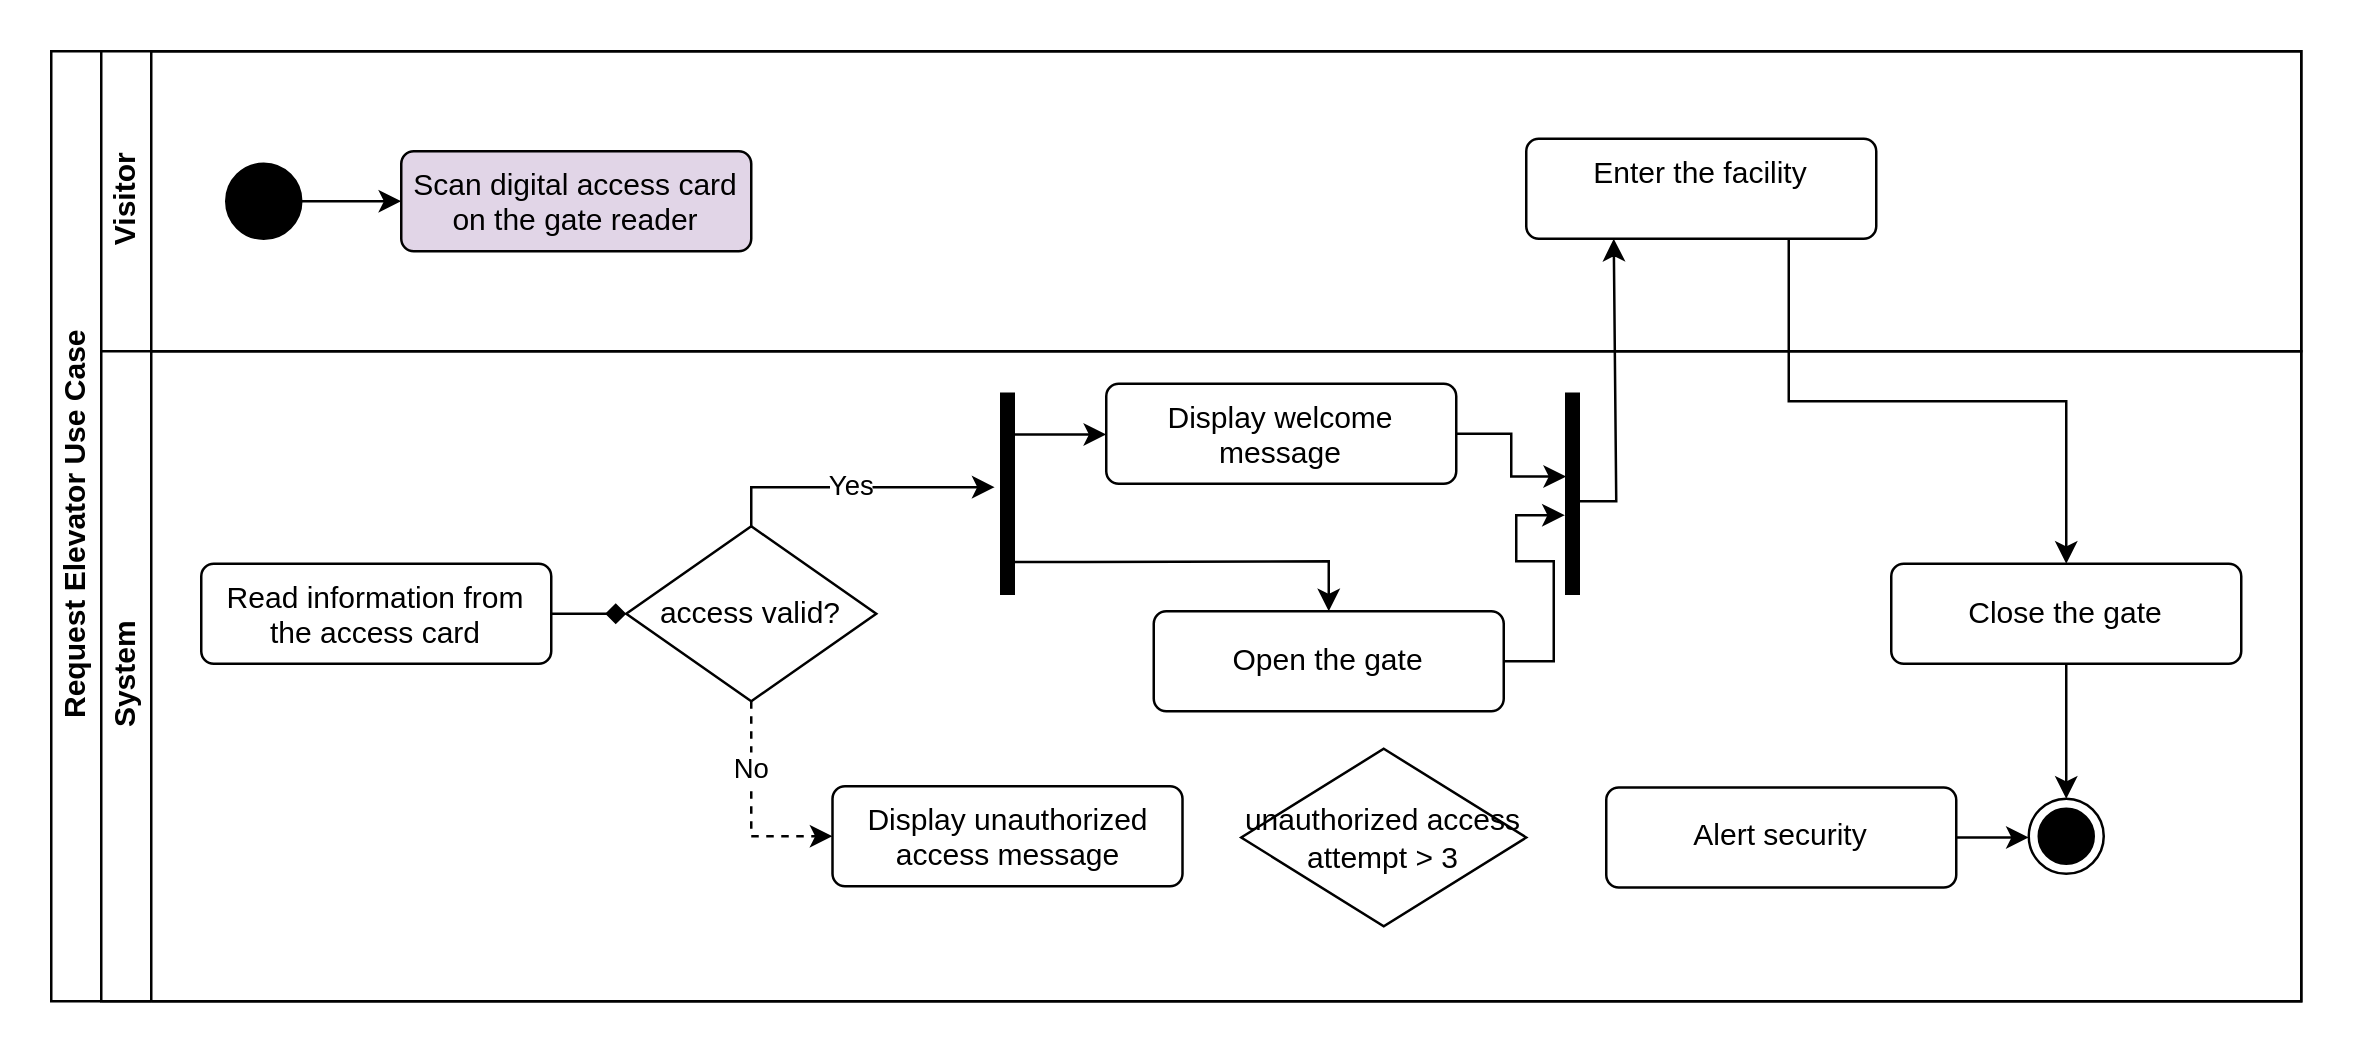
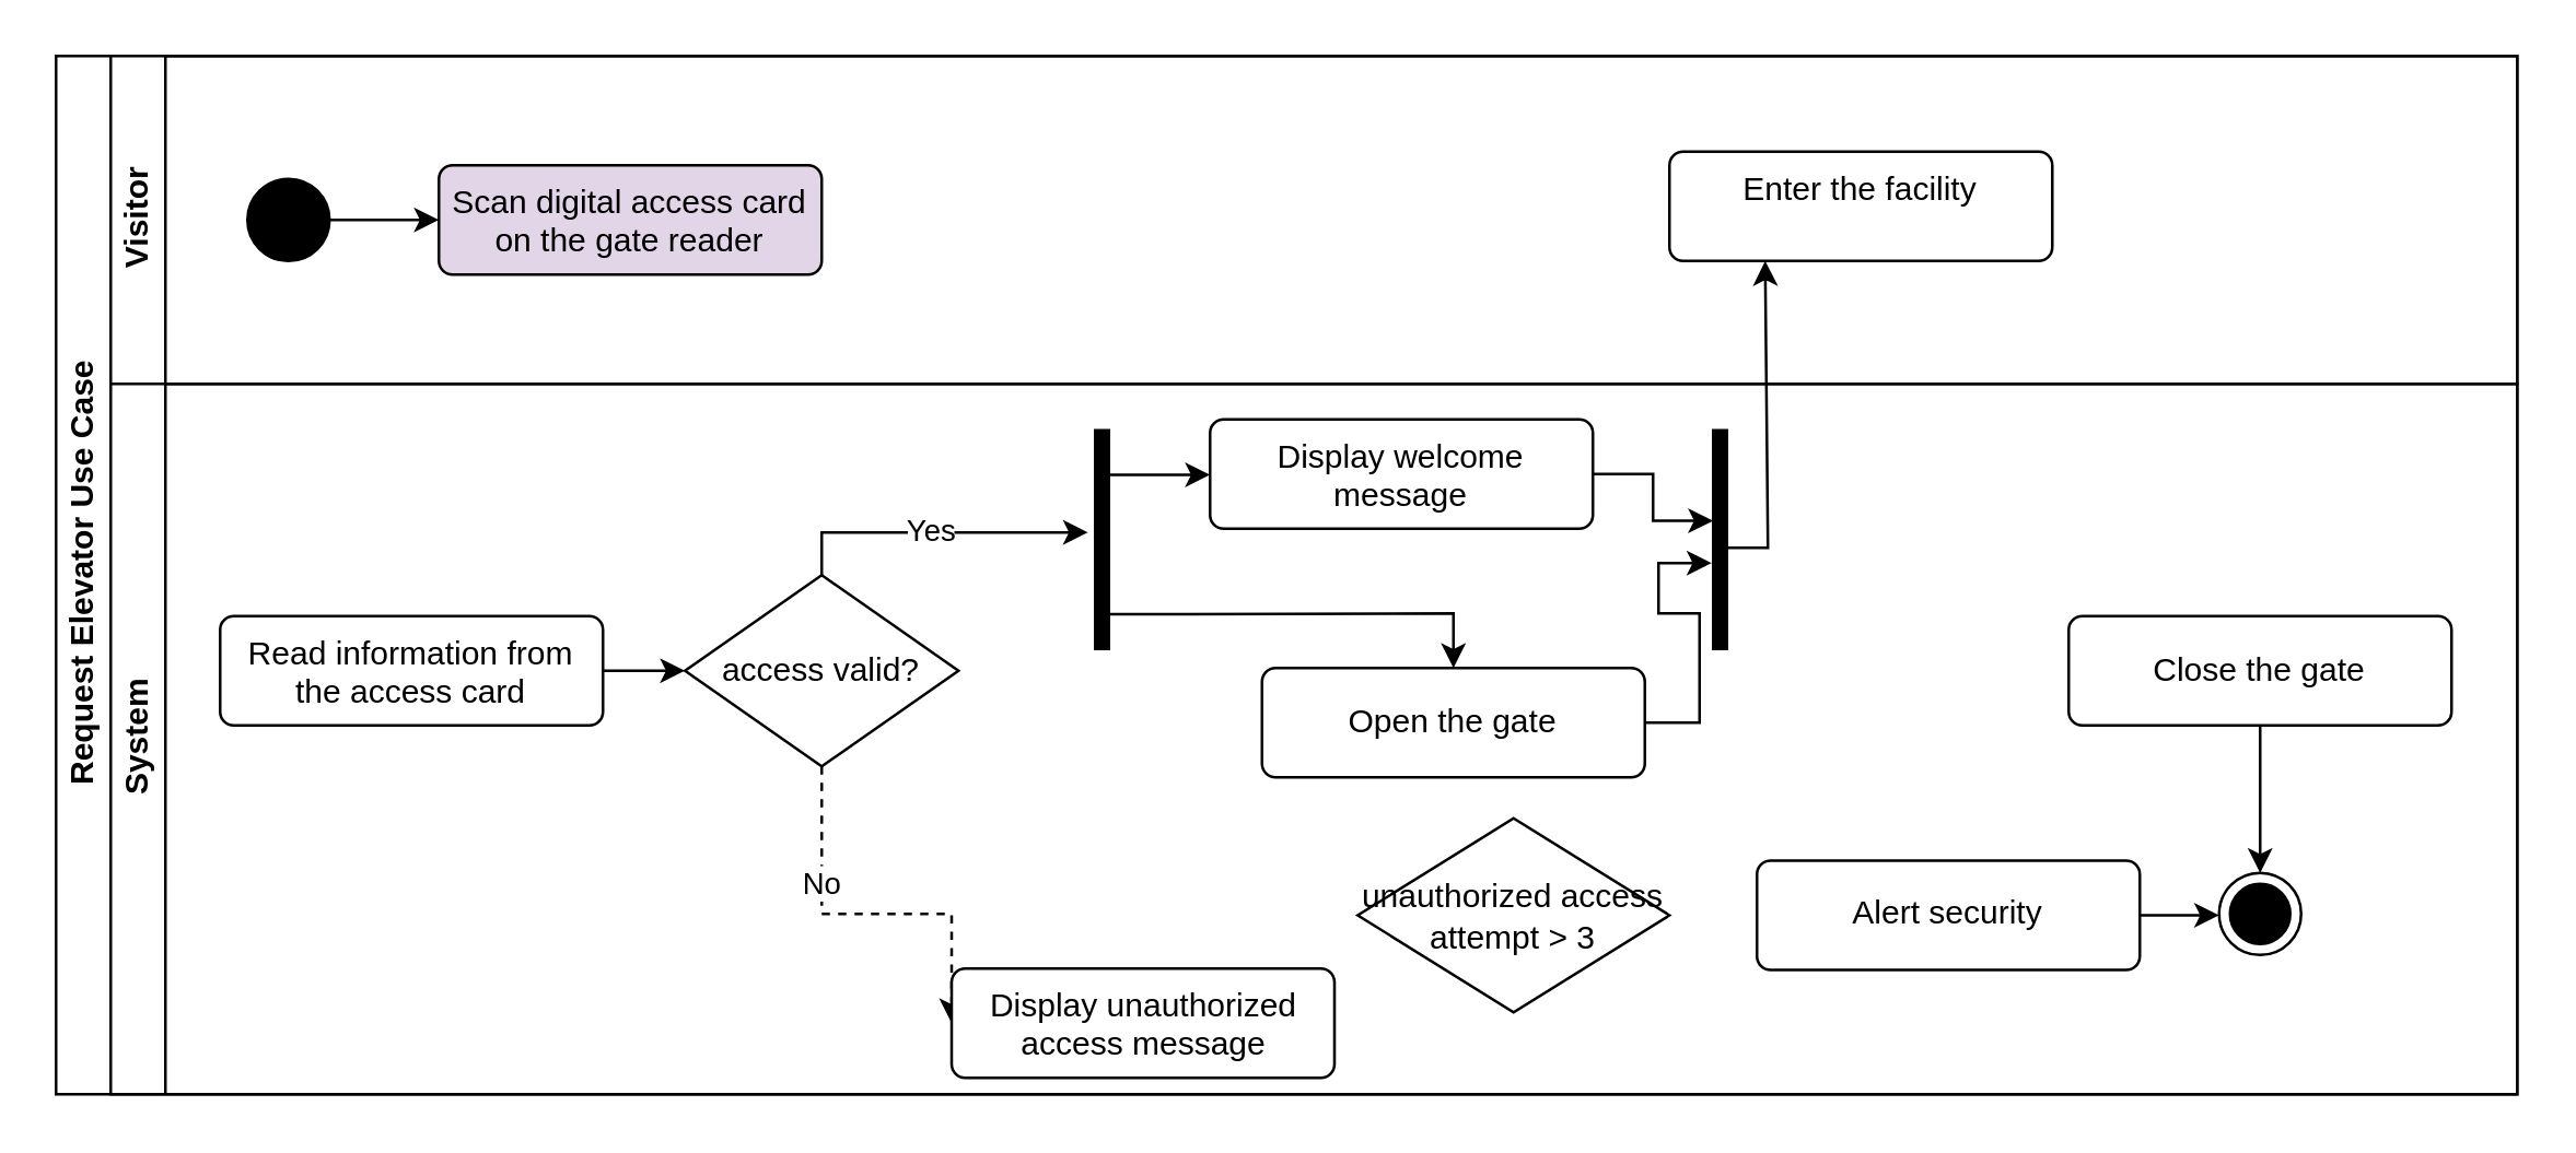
  <mxCell id="0" />
  <mxCell id="1" parent="0" />
  <mxCell id="2" value="Request Elevator &lt;b&gt;Use Case&lt;/b&gt;" style="swimlane;html=1;childLayout=stackLayout;resizeParent=1;resizeParentMax=0;horizontal=0;startSize=20;horizontalStack=0;" parent="1" vertex="1"><mxGeometry x="20" y="20" width="900" height="380" as="geometry" /></mxCell>
  <mxCell id="3" value="Visitor" style="swimlane;html=1;startSize=20;horizontal=0;" parent="2" vertex="1"><mxGeometry x="20" width="880" height="120" as="geometry" /></mxCell>
  <mxCell id="4" style="edgeStyle=orthogonalEdgeStyle;rounded=0;orthogonalLoop=1;jettySize=auto;html=1;exitX=1;exitY=0.5;exitDx=0;exitDy=0;entryX=0;entryY=0.5;entryDx=0;entryDy=0;" edge="1" parent="3" source="5" target="6"><mxGeometry relative="1" as="geometry"><mxPoint x="120" y="60" as="targetPoint" /></mxGeometry></mxCell>
  <mxCell id="5" value="" style="ellipse;fillColor=strokeColor;html=1;" vertex="1" parent="3"><mxGeometry x="50" y="45" width="30" height="30" as="geometry" /></mxCell>
  <mxCell id="6" value="Scan digital access card on the gate reader" style="html=1;align=center;verticalAlign=top;rounded=1;absoluteArcSize=1;arcSize=10;dashed=0;whiteSpace=wrap;fillColor=#e1d5e7;" vertex="1" parent="3"><mxGeometry x="120" y="40" width="140" height="40" as="geometry" /></mxCell>
  <mxCell id="7" value="Enter the facility" style="html=1;align=center;verticalAlign=top;rounded=1;absoluteArcSize=1;arcSize=10;dashed=0;whiteSpace=wrap;" vertex="1" parent="3"><mxGeometry x="570" y="35" width="140" height="40" as="geometry" /></mxCell>
  <mxCell id="8" style="edgeStyle=orthogonalEdgeStyle;rounded=0;orthogonalLoop=1;jettySize=auto;html=1;entryX=0.25;entryY=1;entryDx=0;entryDy=0;exitX=0.847;exitY=0.571;exitDx=0;exitDy=0;exitPerimeter=0;" edge="1" parent="2" source="23" target="7"><mxGeometry relative="1" as="geometry"><mxPoint x="676" y="220" as="sourcePoint" /><Array as="points"><mxPoint x="610" y="180" /><mxPoint x="626" y="180" /><mxPoint x="626" y="75" /></Array></mxGeometry></mxCell>
- <mxCell id="9" style="edgeStyle=orthogonalEdgeStyle;rounded=0;orthogonalLoop=1;jettySize=auto;html=1;exitX=0.75;exitY=1;exitDx=0;exitDy=0;entryX=0.5;entryY=0;entryDx=0;entryDy=0;" edge="1" parent="2" source="7" target="25"><mxGeometry relative="1" as="geometry" /></mxCell>
  <mxCell id="10" value="System" style="swimlane;html=1;startSize=20;horizontal=0;" parent="2" vertex="1"><mxGeometry x="20" y="120" width="880" height="260" as="geometry" /></mxCell>
  <mxCell id="11" value="Yes" style="edgeStyle=orthogonalEdgeStyle;rounded=0;orthogonalLoop=1;jettySize=auto;html=1;exitX=0.5;exitY=0;exitDx=0;exitDy=0;entryX=-0.533;entryY=0.467;entryDx=0;entryDy=0;entryPerimeter=0;" edge="1" parent="10" source="13" target="18"><mxGeometry relative="1" as="geometry"><Array as="points"><mxPoint x="260" y="54" /></Array></mxGeometry></mxCell>
  <mxCell id="12" value="No" style="edgeStyle=orthogonalEdgeStyle;rounded=0;orthogonalLoop=1;jettySize=auto;html=1;exitX=0.5;exitY=1;exitDx=0;exitDy=0;entryX=0;entryY=0.5;entryDx=0;entryDy=0;dashed=1;" edge="1" parent="10" source="13" target="27"><mxGeometry x="-0.4" relative="1" as="geometry"><mxPoint x="376" y="160" as="targetPoint" /><Array as="points"><mxPoint x="260" y="194" /></Array><mxPoint y="1" as="offset" /></mxGeometry></mxCell>
  <mxCell id="13" value="access valid?" style="rhombus;whiteSpace=wrap;html=1;fontFamily=Helvetica;fontSize=12;fontColor=#000000;align=center;" parent="10" vertex="1"><mxGeometry x="210" y="70" width="100" height="70" as="geometry" /></mxCell>
- <mxCell id="14" style="edgeStyle=orthogonalEdgeStyle;rounded=0;orthogonalLoop=1;jettySize=auto;html=1;exitX=1;exitY=0.5;exitDx=0;exitDy=0;entryX=0;entryY=0.5;entryDx=0;entryDy=0;endArrow=diamond;" edge="1" parent="10" source="15" target="13"><mxGeometry relative="1" as="geometry" /></mxCell>
+ <mxCell id="14" style="edgeStyle=orthogonalEdgeStyle;rounded=0;orthogonalLoop=1;jettySize=auto;html=1;exitX=1;exitY=0.5;exitDx=0;exitDy=0;entryX=0;entryY=0.5;entryDx=0;entryDy=0;" edge="1" parent="10" source="15" target="13"><mxGeometry relative="1" as="geometry" /></mxCell>
  <mxCell id="15" value="Read information from the access card" style="html=1;align=center;verticalAlign=top;rounded=1;absoluteArcSize=1;arcSize=10;dashed=0;whiteSpace=wrap;" vertex="1" parent="10"><mxGeometry x="40" y="85" width="140" height="40" as="geometry" /></mxCell>
  <mxCell id="16" value="" style="edgeStyle=orthogonalEdgeStyle;rounded=0;orthogonalLoop=1;jettySize=auto;html=1;exitX=0.598;exitY=0.841;exitDx=0;exitDy=0;exitPerimeter=0;" edge="1" parent="10" source="18" target="22"><mxGeometry relative="1" as="geometry"><mxPoint x="366" y="84" as="sourcePoint" /></mxGeometry></mxCell>
  <mxCell id="17" value="" style="edgeStyle=orthogonalEdgeStyle;rounded=0;orthogonalLoop=1;jettySize=auto;html=1;entryX=0;entryY=0.5;entryDx=0;entryDy=0;exitX=0.933;exitY=0.204;exitDx=0;exitDy=0;exitPerimeter=0;" edge="1" parent="10" source="18" target="20"><mxGeometry relative="1" as="geometry" /></mxCell>
  <mxCell id="18" value="" style="html=1;points=[];perimeter=orthogonalPerimeter;fillColor=strokeColor;" vertex="1" parent="10"><mxGeometry x="360" y="17" width="5" height="80" as="geometry" /></mxCell>
  <mxCell id="19" style="edgeStyle=orthogonalEdgeStyle;rounded=0;orthogonalLoop=1;jettySize=auto;html=1;exitX=1;exitY=0.5;exitDx=0;exitDy=0;entryX=-0.013;entryY=0.414;entryDx=0;entryDy=0;entryPerimeter=0;" edge="1" parent="10" source="20" target="23"><mxGeometry relative="1" as="geometry" /></mxCell>
  <mxCell id="20" value="Display welcome message" style="html=1;align=center;verticalAlign=top;rounded=1;absoluteArcSize=1;arcSize=10;dashed=0;whiteSpace=wrap;" vertex="1" parent="10"><mxGeometry x="402" y="13" width="140" height="40" as="geometry" /></mxCell>
  <mxCell id="21" style="edgeStyle=orthogonalEdgeStyle;rounded=0;orthogonalLoop=1;jettySize=auto;html=1;exitX=1;exitY=0.5;exitDx=0;exitDy=0;entryX=-0.115;entryY=0.607;entryDx=0;entryDy=0;entryPerimeter=0;" edge="1" parent="10" source="22" target="23"><mxGeometry relative="1" as="geometry" /></mxCell>
  <mxCell id="22" value="&lt;p style=&quot;line-height: 30%;&quot;&gt;Open the gate&lt;/p&gt;" style="html=1;align=center;verticalAlign=top;rounded=1;absoluteArcSize=1;arcSize=10;dashed=0;whiteSpace=wrap;" vertex="1" parent="10"><mxGeometry x="421" y="104" width="140" height="40" as="geometry" /></mxCell>
  <mxCell id="23" value="" style="html=1;points=[];perimeter=orthogonalPerimeter;fillColor=strokeColor;" vertex="1" parent="10"><mxGeometry x="586" y="17" width="5" height="80" as="geometry" /></mxCell>
  <mxCell id="24" style="edgeStyle=orthogonalEdgeStyle;rounded=0;orthogonalLoop=1;jettySize=auto;html=1;exitX=0.5;exitY=1;exitDx=0;exitDy=0;entryX=0.5;entryY=0;entryDx=0;entryDy=0;" edge="1" parent="10" source="25" target="26"><mxGeometry relative="1" as="geometry" /></mxCell>
  <mxCell id="25" value="&lt;p style=&quot;line-height: 30%;&quot;&gt;Close the gate&lt;/p&gt;" style="html=1;align=center;verticalAlign=top;rounded=1;absoluteArcSize=1;arcSize=10;dashed=0;whiteSpace=wrap;" vertex="1" parent="10"><mxGeometry x="716" y="85" width="140" height="40" as="geometry" /></mxCell>
  <mxCell id="26" value="" style="ellipse;html=1;shape=endState;fillColor=strokeColor;" vertex="1" parent="10"><mxGeometry x="771" y="179" width="30" height="30" as="geometry" /></mxCell>
- <mxCell id="27" value="Display unauthorized access message" style="html=1;align=center;verticalAlign=top;rounded=1;absoluteArcSize=1;arcSize=10;dashed=0;whiteSpace=wrap;" vertex="1" parent="10"><mxGeometry x="292.5" y="174" width="140" height="40" as="geometry" /></mxCell>
+ <mxCell id="27" value="Display unauthorized access message" style="html=1;align=center;verticalAlign=top;rounded=1;absoluteArcSize=1;arcSize=10;dashed=0;whiteSpace=wrap;" vertex="1" parent="10"><mxGeometry x="307.5" y="214" width="140" height="40" as="geometry" /></mxCell>
  <mxCell id="28" value="unauthorized access attempt &amp;gt; 3" style="rhombus;whiteSpace=wrap;html=1;fontFamily=Helvetica;fontSize=12;fontColor=#000000;align=center;" vertex="1" parent="10"><mxGeometry x="456" y="159" width="114" height="71" as="geometry" /></mxCell>
  <mxCell id="29" style="edgeStyle=orthogonalEdgeStyle;rounded=0;orthogonalLoop=1;jettySize=auto;html=1;exitX=1;exitY=0.5;exitDx=0;exitDy=0;entryX=0;entryY=0.5;entryDx=0;entryDy=0;" edge="1" parent="10" source="30" target="26"><mxGeometry relative="1" as="geometry" /></mxCell>
  <mxCell id="30" value="&lt;p style=&quot;line-height: 0%;&quot;&gt;Alert security&lt;/p&gt;" style="html=1;align=center;verticalAlign=top;rounded=1;absoluteArcSize=1;arcSize=10;dashed=0;whiteSpace=wrap;" vertex="1" parent="10"><mxGeometry x="602" y="174.5" width="140" height="40" as="geometry" /></mxCell>
